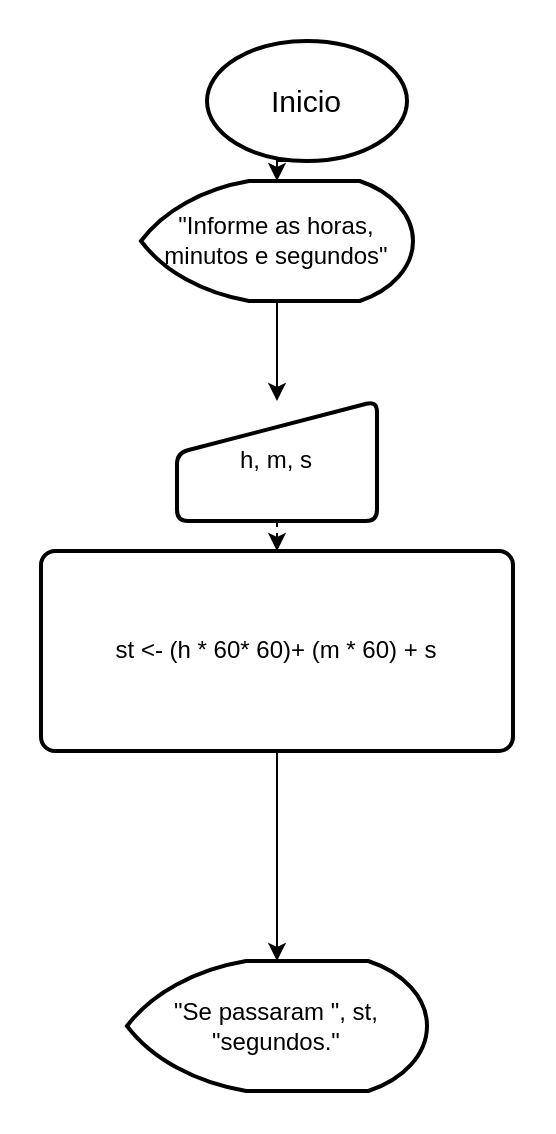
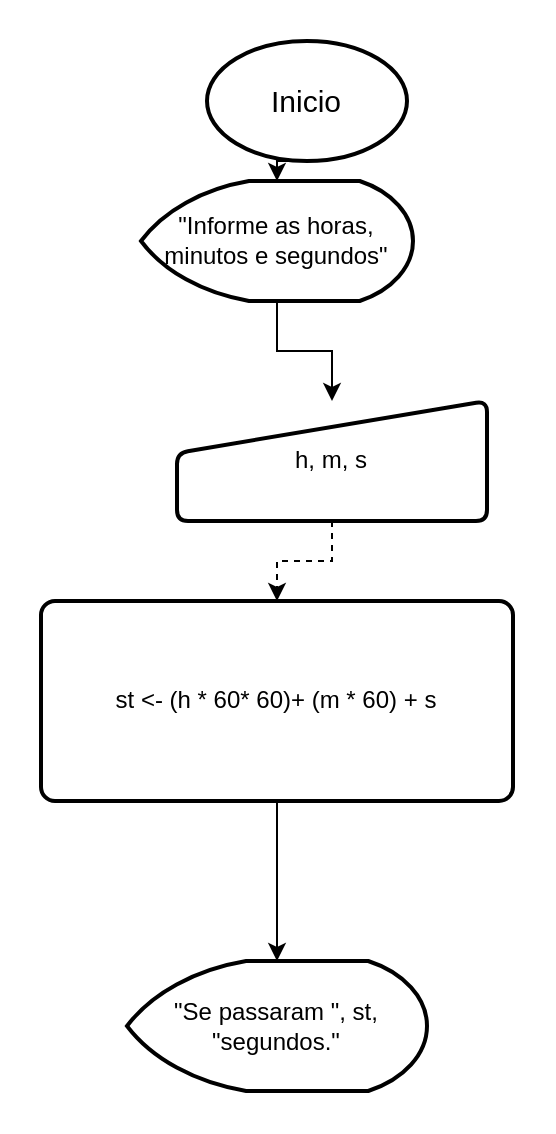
  <mxCell id="0" />
  <mxCell id="1" parent="0" />
  <mxCell id="2" style="edgeStyle=orthogonalEdgeStyle;rounded=0;orthogonalLoop=1;jettySize=auto;html=1;exitX=0.5;exitY=1;exitDx=0;exitDy=0;exitPerimeter=0;entryX=0.5;entryY=0;entryDx=0;entryDy=0;entryPerimeter=0;" edge="1" parent="1" source="3" target="5"><mxGeometry relative="1" as="geometry" /></mxCell>
  <mxCell id="3" value="&lt;font style=&quot;font-size: 15px;&quot;&gt;Inicio&lt;/font&gt;" style="strokeWidth=2;html=1;shape=mxgraph.flowchart.start_1;whiteSpace=wrap;" vertex="1" parent="1"><mxGeometry x="103" y="20" width="100" height="60" as="geometry" /></mxCell>
  <mxCell id="4" style="edgeStyle=orthogonalEdgeStyle;rounded=0;orthogonalLoop=1;jettySize=auto;html=1;exitX=0.5;exitY=1;exitDx=0;exitDy=0;exitPerimeter=0;" edge="1" parent="1" source="5" target="7"><mxGeometry relative="1" as="geometry" /></mxCell>
  <mxCell id="5" value="&quot;Informe as horas, minutos e segundos&quot;" style="strokeWidth=2;html=1;shape=mxgraph.flowchart.display;whiteSpace=wrap;" vertex="1" parent="1"><mxGeometry x="70" y="90" width="136" height="60" as="geometry" /></mxCell>
  <mxCell id="6" style="edgeStyle=orthogonalEdgeStyle;rounded=0;orthogonalLoop=1;jettySize=auto;html=1;exitX=0.5;exitY=1;exitDx=0;exitDy=0;entryX=0.5;entryY=0;entryDx=0;entryDy=0;dashed=1;" edge="1" parent="1" source="7" target="9"><mxGeometry relative="1" as="geometry" /></mxCell>
- <mxCell id="7" value="h, m, s" style="html=1;strokeWidth=2;shape=manualInput;whiteSpace=wrap;rounded=1;size=26;arcSize=11;" vertex="1" parent="1"><mxGeometry x="88" y="200" width="100" height="60" as="geometry" /></mxCell>
+ <mxCell id="7" value="h, m, s" style="html=1;strokeWidth=2;shape=manualInput;whiteSpace=wrap;rounded=1;size=26;arcSize=11;" vertex="1" parent="1"><mxGeometry x="88" y="200" width="155" height="60" as="geometry" /></mxCell>
  <mxCell id="8" style="edgeStyle=orthogonalEdgeStyle;rounded=0;orthogonalLoop=1;jettySize=auto;html=1;exitX=0.5;exitY=1;exitDx=0;exitDy=0;" edge="1" parent="1" source="9" target="10"><mxGeometry relative="1" as="geometry" /></mxCell>
- <mxCell id="9" value="st &amp;lt;- (h * 60* 60)+ (m * 60) + s" style="rounded=1;whiteSpace=wrap;html=1;absoluteArcSize=1;arcSize=14;strokeWidth=2;" vertex="1" parent="1"><mxGeometry x="20" y="275" width="236" height="100" as="geometry" /></mxCell>
+ <mxCell id="9" value="st &amp;lt;- (h * 60* 60)+ (m * 60) + s" style="rounded=1;whiteSpace=wrap;html=1;absoluteArcSize=1;arcSize=14;strokeWidth=2;" vertex="1" parent="1"><mxGeometry x="20" y="300" width="236" height="100" as="geometry" /></mxCell>
  <mxCell id="10" value="&quot;Se passaram &quot;, st, &quot;segundos.&quot;" style="strokeWidth=2;html=1;shape=mxgraph.flowchart.display;whiteSpace=wrap;" vertex="1" parent="1"><mxGeometry x="63" y="480" width="150" height="65" as="geometry" /></mxCell>
